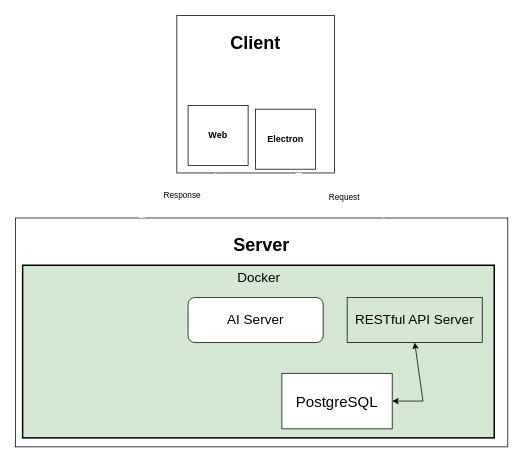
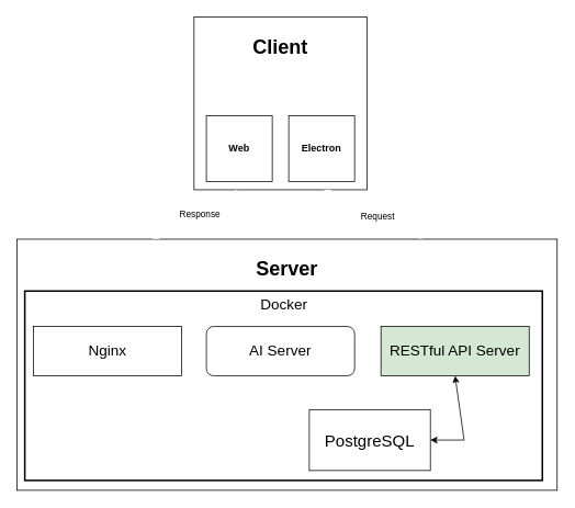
  <mxCell id="0" />
  <mxCell id="1" parent="0" />
  <mxCell id="2" value="&lt;h1&gt;Client&lt;/h1&gt;" style="whiteSpace=wrap;html=1;aspect=fixed;verticalAlign=top;" vertex="1" parent="1"><mxGeometry x="235" y="20" width="210" height="210" as="geometry" /></mxCell>
  <mxCell id="3" value="&lt;h4&gt;Web&lt;/h4&gt;" style="whiteSpace=wrap;html=1;aspect=fixed;" vertex="1" parent="1"><mxGeometry x="250" y="140" width="80" height="80" as="geometry" /></mxCell>
- <mxCell id="4" value="&lt;h4&gt;Electron&lt;/h4&gt;" style="whiteSpace=wrap;html=1;aspect=fixed;" vertex="1" parent="1"><mxGeometry x="340" y="145" width="80" height="80" as="geometry" /></mxCell>
+ <mxCell id="4" value="&lt;h4&gt;Electron&lt;/h4&gt;" style="whiteSpace=wrap;html=1;aspect=fixed;" vertex="1" parent="1"><mxGeometry x="350" y="140" width="80" height="80" as="geometry" /></mxCell>
  <mxCell id="5" value="&lt;h1 style=&quot;font-size: 24px;&quot;&gt;Server&lt;/h1&gt;" style="rounded=0;whiteSpace=wrap;html=1;align=center;verticalAlign=top;" vertex="1" parent="1"><mxGeometry x="20" y="290" width="656" height="305" as="geometry" /></mxCell>
- <mxCell id="6" value="&lt;font style=&quot;font-size: 18px;&quot;&gt;Docker&lt;/font&gt;" style="rounded=0;whiteSpace=wrap;html=1;strokeWidth=2;verticalAlign=top;fillColor=#d5e8d4;" vertex="1" parent="1"><mxGeometry x="29.5" y="353" width="628.5" height="230" as="geometry" /></mxCell>
+ <mxCell id="6" value="&lt;font style=&quot;font-size: 18px;&quot;&gt;Docker&lt;/font&gt;" style="rounded=0;whiteSpace=wrap;html=1;strokeWidth=2;verticalAlign=top;" vertex="1" parent="1"><mxGeometry x="29.5" y="353" width="628.5" height="230" as="geometry" /></mxCell>
+ <mxCell id="7" value="&lt;font style=&quot;font-size: 18px;&quot;&gt;Nginx&lt;/font&gt;" style="rounded=0;whiteSpace=wrap;html=1;" vertex="1" parent="1"><mxGeometry x="40" y="396" width="180" height="60" as="geometry" /></mxCell>
  <mxCell id="8" value="&lt;font style=&quot;font-size: 18px;&quot;&gt;RESTful API Server&lt;/font&gt;" style="rounded=0;whiteSpace=wrap;html=1;fillColor=#d5e8d4;" vertex="1" parent="1"><mxGeometry x="462" y="396" width="180" height="60" as="geometry" /></mxCell>
  <mxCell id="9" value="&lt;font style=&quot;font-size: 18px;&quot;&gt;AI Server&lt;/font&gt;" style="whiteSpace=wrap;html=1;rounded=1;" vertex="1" parent="1"><mxGeometry x="250" y="396" width="180" height="60" as="geometry" /></mxCell>
  <mxCell id="10" value="" style="endArrow=classic;html=1;rounded=0;entryX=0.25;entryY=0;entryDx=0;entryDy=0;exitX=0.25;exitY=1;exitDx=0;exitDy=0;strokeColor=#FFFFFF;" edge="1" parent="1" source="2" target="5"><mxGeometry relative="1" as="geometry"><mxPoint x="90" y="240" as="sourcePoint" /><mxPoint x="190" y="240" as="targetPoint" /></mxGeometry></mxCell>
  <mxCell id="11" value="Response" style="edgeLabel;html=1;align=center;verticalAlign=middle;resizable=0;points=[];" vertex="1" connectable="0" parent="10"><mxGeometry x="-0.028" y="1" relative="1" as="geometry"><mxPoint x="4" as="offset" /></mxGeometry></mxCell>
  <mxCell id="12" value="" style="endArrow=classic;html=1;rounded=0;entryX=0.75;entryY=1;entryDx=0;entryDy=0;exitX=0.75;exitY=0;exitDx=0;exitDy=0;strokeColor=#FFFFFF;" edge="1" parent="1" source="5" target="2"><mxGeometry relative="1" as="geometry"><mxPoint x="450" y="260" as="sourcePoint" /><mxPoint x="270" y="300" as="targetPoint" /></mxGeometry></mxCell>
  <mxCell id="13" value="Request" style="edgeLabel;html=1;align=center;verticalAlign=middle;resizable=0;points=[];" vertex="1" connectable="0" parent="12"><mxGeometry x="-0.028" y="1" relative="1" as="geometry"><mxPoint x="4" as="offset" /></mxGeometry></mxCell>
  <mxCell id="14" value="&lt;span style=&quot;font-size: 20px;&quot;&gt;PostgreSQL&lt;/span&gt;" style="rounded=0;whiteSpace=wrap;html=1;" vertex="1" parent="1"><mxGeometry x="375" y="497" width="147" height="74" as="geometry" /></mxCell>
  <mxCell id="15" value="" style="endArrow=classic;startArrow=classic;html=1;rounded=0;exitX=1;exitY=0.5;exitDx=0;exitDy=0;entryX=0.5;entryY=1;entryDx=0;entryDy=0;" edge="1" parent="1"><mxGeometry width="50" height="50" relative="1" as="geometry"><mxPoint x="522" y="534" as="sourcePoint" /><mxPoint x="552" y="456" as="targetPoint" /><Array as="points"><mxPoint x="563" y="534" /></Array></mxGeometry></mxCell>
